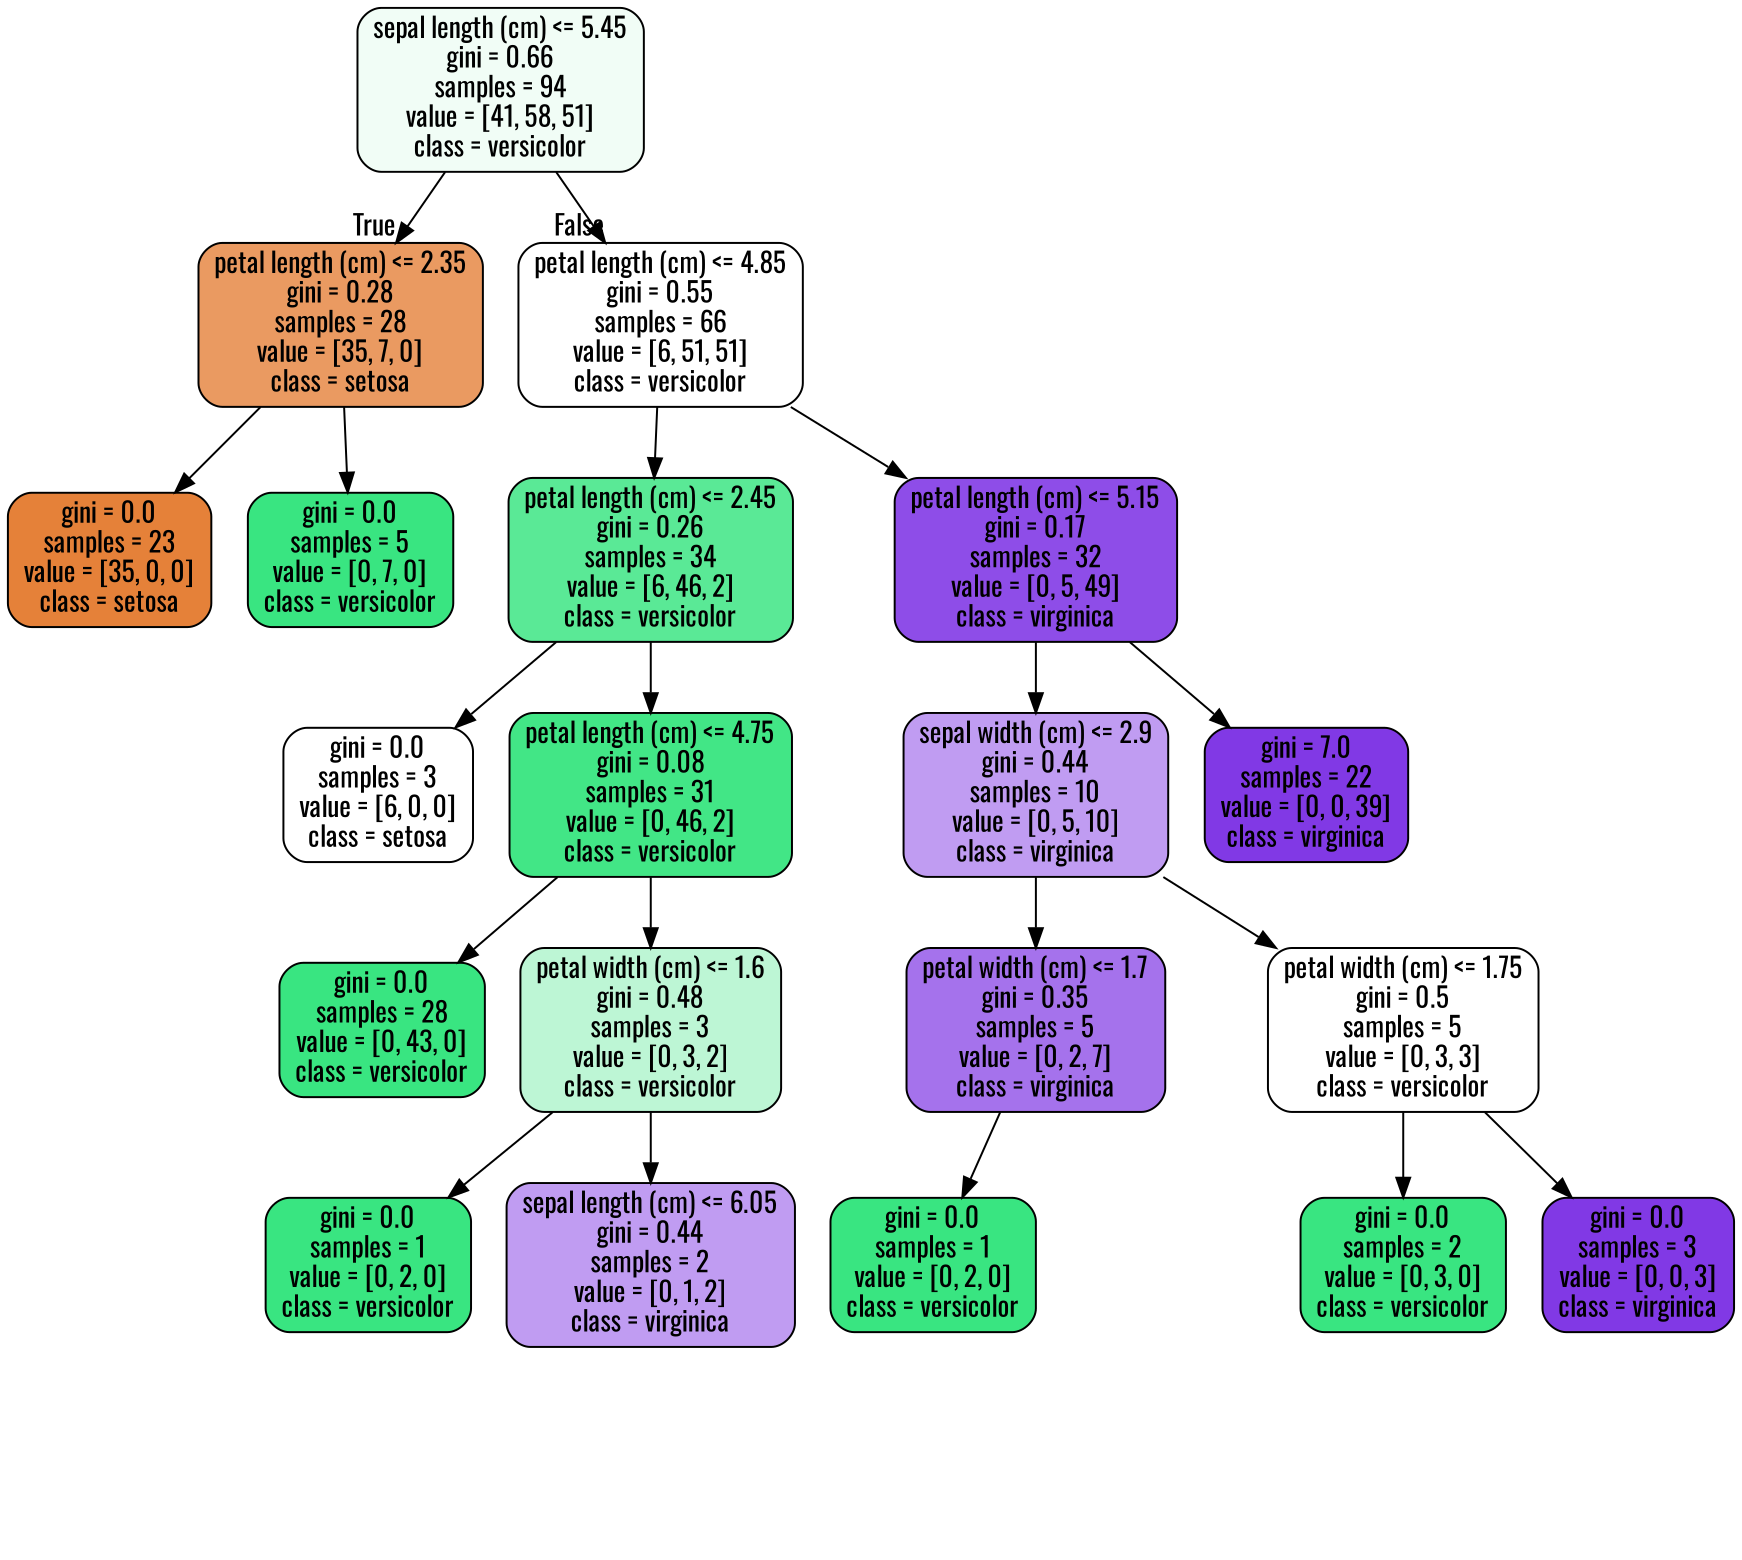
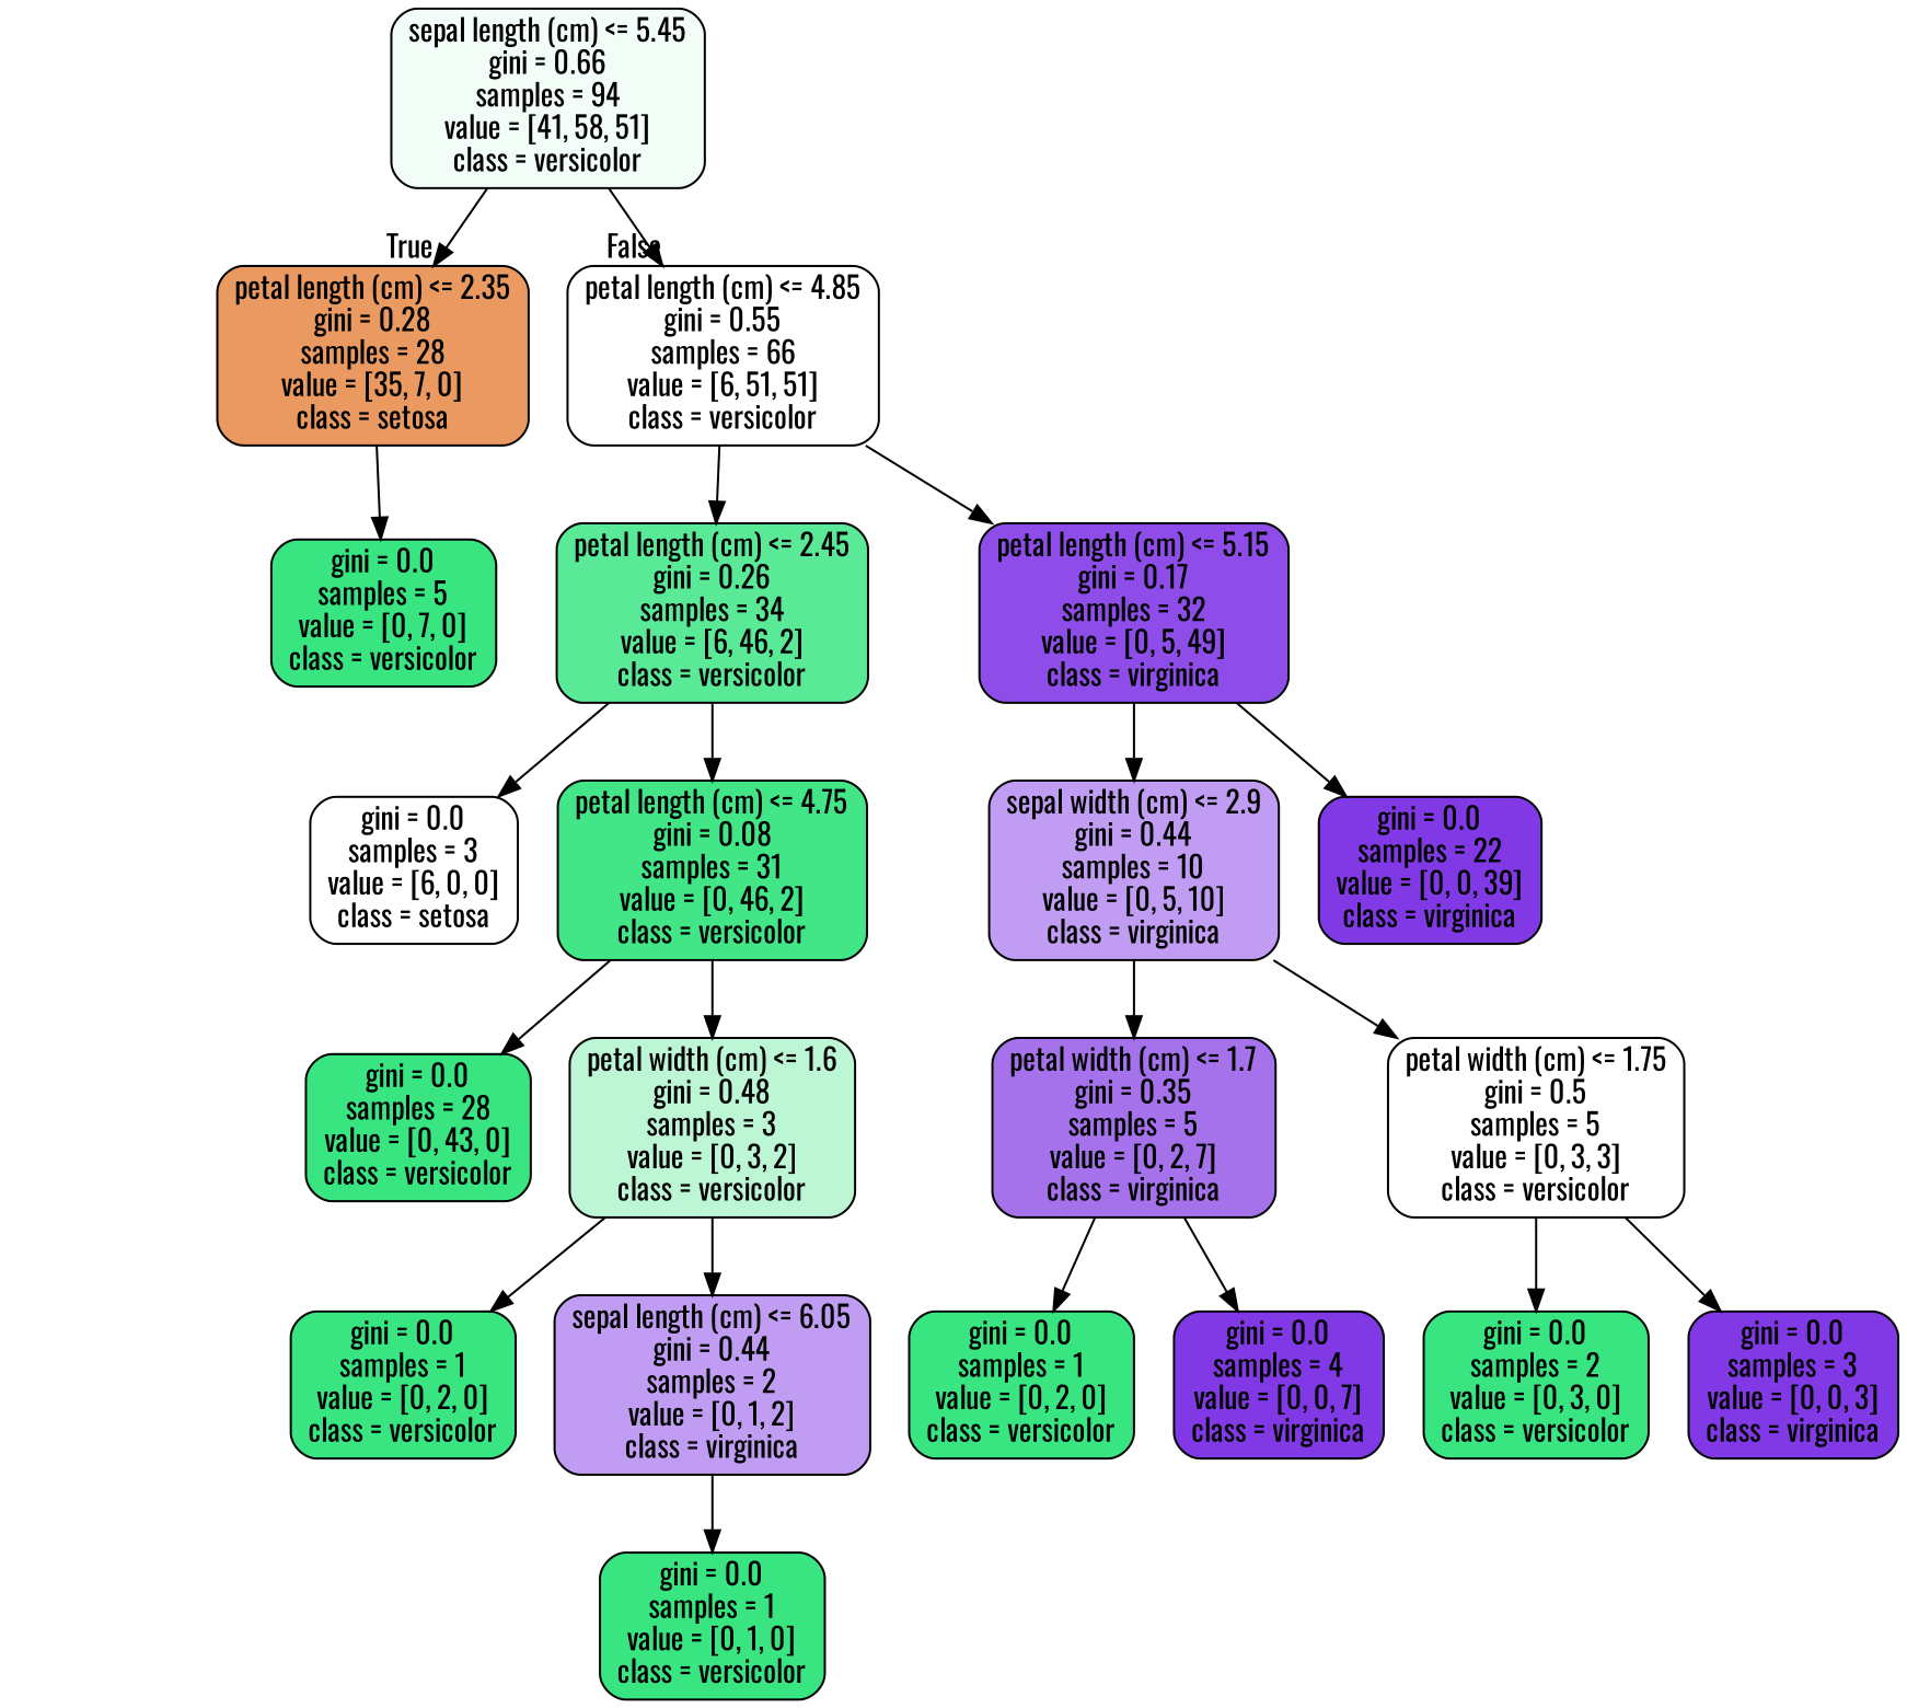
  digraph {
    fontname=Oswald
    node [color=black fillcolor="#39e581" fontname=Oswald shape=box style="filled, rounded"]
    edge [fontname=Oswald]
    n1 [fillcolor="#f1fdf6" label="sepal length (cm) <= 5.45\ngini = 0.66\nsamples = 94\nvalue = [41, 58, 51]\nclass = versicolor"]
    n2 [fillcolor="#ea9a61" label="petal length (cm) <= 2.35\ngini = 0.28\nsamples = 28\nvalue = [35, 7, 0]\nclass = setosa"]
    n3 [fillcolor="#ffffff" label="petal length (cm) <= 4.85\ngini = 0.55\nsamples = 66\nvalue = [6, 51, 51]\nclass = versicolor"]
-   n4 [fillcolor="#e58139" label="gini = 0.0\nsamples = 23\nvalue = [35, 0, 0]\nclass = setosa"]
    n5 [label="gini = 0.0\nsamples = 5\nvalue = [0, 7, 0]\nclass = versicolor"]
    n6 [fillcolor="#5ae996" label="petal length (cm) <= 2.45\ngini = 0.26\nsamples = 34\nvalue = [6, 46, 2]\nclass = versicolor"]
    n7 [fillcolor="#8e4de8" label="petal length (cm) <= 5.15\ngini = 0.17\nsamples = 32\nvalue = [0, 5, 49]\nclass = virginica"]
    n8 [fillcolor="#ffffff" label="gini = 0.0\nsamples = 3\nvalue = [6, 0, 0]\nclass = setosa"]
    n9 [fillcolor="#42e686" label="petal length (cm) <= 4.75\ngini = 0.08\nsamples = 31\nvalue = [0, 46, 2]\nclass = versicolor"]
    n10 [fillcolor="#c09cf2" label="sepal width (cm) <= 2.9\ngini = 0.44\nsamples = 10\nvalue = [0, 5, 10]\nclass = virginica"]
-   n11 [fillcolor="#8139e5" label="gini = 7.0\nsamples = 22\nvalue = [0, 0, 39]\nclass = virginica"]
+   n11 [fillcolor="#8139e5" label="gini = 0.0\nsamples = 22\nvalue = [0, 0, 39]\nclass = virginica"]
    n12 [label="gini = 0.0\nsamples = 28\nvalue = [0, 43, 0]\nclass = versicolor"]
    n13 [fillcolor="#bdf6d5" label="petal width (cm) <= 1.6\ngini = 0.48\nsamples = 3\nvalue = [0, 3, 2]\nclass = versicolor"]
    n14 [label="gini = 0.0\nsamples = 1\nvalue = [0, 2, 0]\nclass = versicolor"]
    n15 [fillcolor="#c09cf2" label="sepal length (cm) <= 6.05\ngini = 0.44\nsamples = 2\nvalue = [0, 1, 2]\nclass = virginica"]
+   n16 [label="gini = 0.0\nsamples = 1\nvalue = [0, 1, 0]\nclass = versicolor"]
    n17 [fillcolor="#a572ec" label="petal width (cm) <= 1.7\ngini = 0.35\nsamples = 5\nvalue = [0, 2, 7]\nclass = virginica"]
    n18 [fillcolor="#ffffff" label="petal width (cm) <= 1.75\ngini = 0.5\nsamples = 5\nvalue = [0, 3, 3]\nclass = versicolor"]
    n19 [label="gini = 0.0\nsamples = 1\nvalue = [0, 2, 0]\nclass = versicolor"]
+   n20 [fillcolor="#8139e5" label="gini = 0.0\nsamples = 4\nvalue = [0, 0, 7]\nclass = virginica"]
    n21 [label="gini = 0.0\nsamples = 2\nvalue = [0, 3, 0]\nclass = versicolor"]
    n22 [fillcolor="#8139e5" label="gini = 0.0\nsamples = 3\nvalue = [0, 0, 3]\nclass = virginica"]
    n1 -> n2 [headlabel=True labelangle=45 labeldistance=2.5]
    n1 -> n3 [headlabel=False labelangle=-45 labeldistance=2.5]
-   n2 -> n4
    n2 -> n5
    n3 -> n6
    n3 -> n7
    n6 -> n8
    n6 -> n9
    n7 -> n10
    n7 -> n11
    n9 -> n12
    n9 -> n13
    n10 -> n17
    n10 -> n18
    n13 -> n14
    n13 -> n15
+   n15 -> n16
    n17 -> n19
+   n17 -> n20
    n18 -> n21
    n18 -> n22
  }
